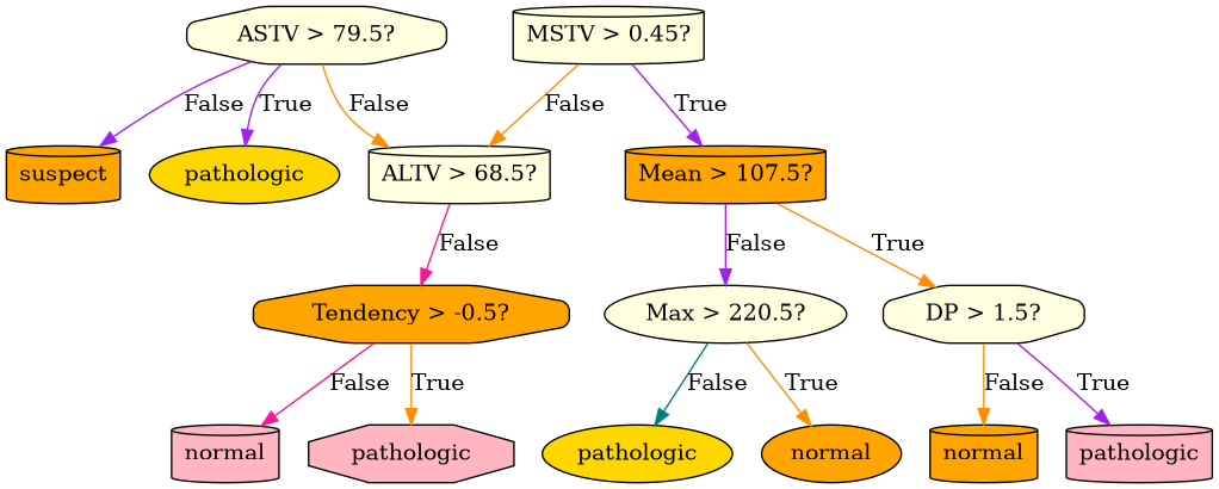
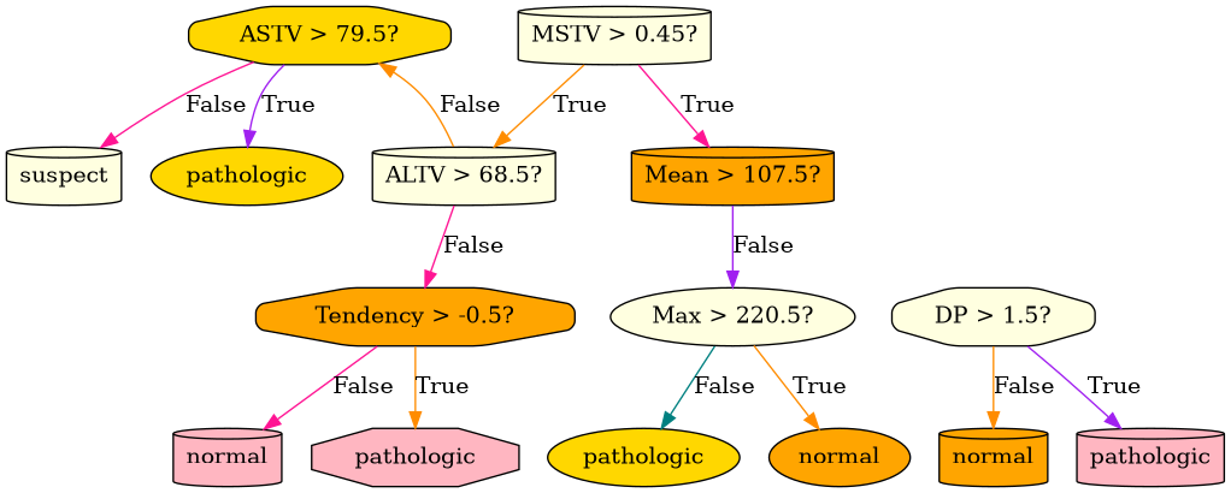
  digraph {
    node [fillcolor=lightyellow shape=cylinder style=filled]
    edge [color=darkorange]
-   n1 [fillcolor=orange label=suspect]
+   n1 [label=suspect]
    n2 [fillcolor=gold label=pathologic shape=ellipse]
-   n3 [label="ASTV > 79.5?" shape=octagon style="filled, rounded"]
+   n3 [fillcolor=gold label="ASTV > 79.5?" shape=octagon style="filled, rounded"]
    n4 [fillcolor=lightpink label=normal]
    n5 [fillcolor=lightpink label=pathologic shape=octagon]
    n6 [fillcolor=orange label="Tendency > -0.5?" shape=octagon style="filled, rounded"]
    n7 [label="ALTV > 68.5?" style="filled, rounded"]
    n8 [fillcolor=gold label=pathologic shape=ellipse]
    n9 [fillcolor=orange label=normal shape=ellipse]
    n10 [label="Max > 220.5?" shape=ellipse style="filled, rounded"]
    n11 [fillcolor=orange label=normal]
    n12 [fillcolor=lightpink label=pathologic]
    n13 [label="DP > 1.5?" shape=octagon style="filled, rounded"]
    n14 [fillcolor=orange label="Mean > 107.5?" style="filled, rounded"]
    n15 [label="MSTV > 0.45?" style="filled, rounded"]
-   n3 -> n1 [color=purple label=False]
+   n3 -> n1 [color=deeppink label=False]
    n3 -> n2 [color=purple label=True]
    n6 -> n4 [color=deeppink label=False]
    n6 -> n5 [label=True]
-   n3 -> n7 [label=False]
+   n7 -> n3 [label=False]
    n7 -> n6 [color=deeppink label=False]
    n10 -> n8 [color=teal label=False]
    n10 -> n9 [label=True]
    n13 -> n11 [label=False]
    n13 -> n12 [color=purple label=True]
    n14 -> n10 [color=purple label=False]
-   n14 -> n13 [label=True]
-   n15 -> n7 [label=False]
-   n15 -> n14 [color=purple label=True]
+   n15 -> n7 [label=True]
+   n15 -> n14 [color=deeppink label=True]
  }
